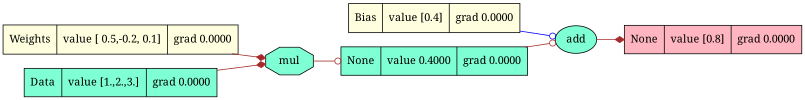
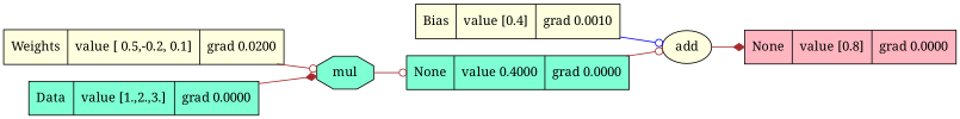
  digraph {
    fontname="Noto Serif"
    rankdir=LR
    node [fillcolor=lightyellow fontname="Noto Serif" shape=record style=filled]
    edge [arrowhead=odot color=brown fontname="Noto Serif"]
-   n1 [label="{ Bias | value [0.4] | grad 0.0000 }"]
-   n2 [fillcolor=aquamarine label=add shape=ellipse]
+   n1 [label="{ Bias | value [0.4] | grad 0.0010 }"]
+   n2 [label=add shape=ellipse]
    n3 [fillcolor=lightpink label="{ None | value [0.8] | grad 0.0000 }"]
-   n4 [label="{ Weights | value [ 0.5,-0.2, 0.1] | grad 0.0000 }"]
+   n4 [label="{ Weights | value [ 0.5,-0.2, 0.1] | grad 0.0200 }"]
    n5 [fillcolor=aquamarine label=mul shape=octagon]
    n6 [fillcolor=aquamarine label="{ None | value 0.4000 | grad 0.0000 }"]
    n7 [fillcolor=aquamarine label="{ Data | value [1.,2.,3.] | grad 0.0000 }"]
    n1 -> n2 [color=blue]
    n2 -> n3 [arrowhead=diamond]
-   n4 -> n5 [arrowhead=diamond]
+   n4 -> n5
    n5 -> n6
    n6 -> n2
    n7 -> n5 [arrowhead=diamond]
  }
